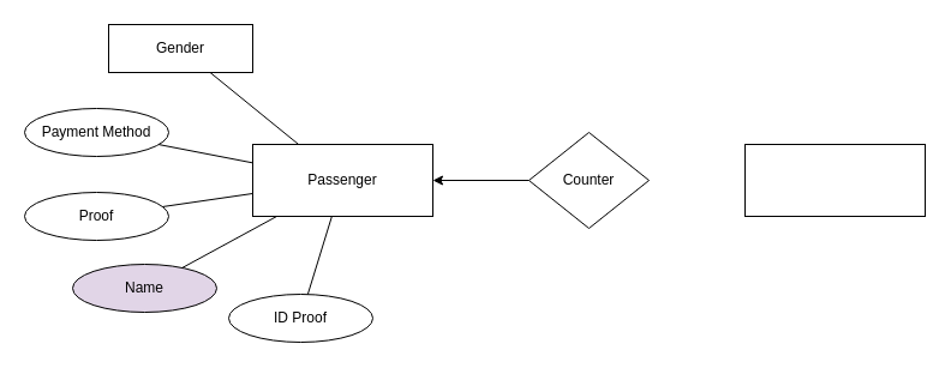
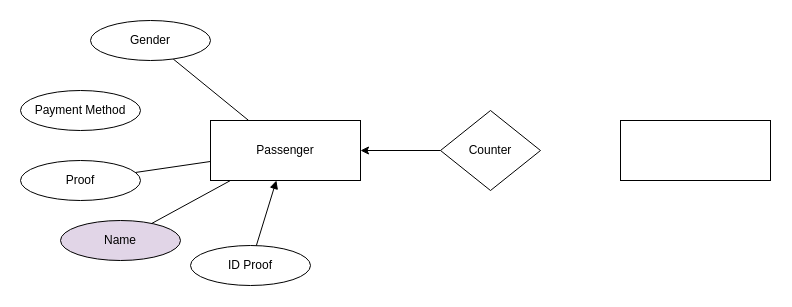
  <mxCell id="0" />
  <mxCell id="1" parent="0" />
  <mxCell id="2" style="edgeStyle=orthogonalEdgeStyle;rounded=0;orthogonalLoop=1;jettySize=auto;html=1;entryX=1;entryY=0.5;entryDx=0;entryDy=0;" edge="1" parent="1" source="3" target="5"><mxGeometry relative="1" as="geometry" /></mxCell>
  <mxCell id="3" value="Counter" style="rhombus;whiteSpace=wrap;html=1;" vertex="1" parent="1"><mxGeometry x="440" y="110" width="100" height="80" as="geometry" /></mxCell>
  <mxCell id="4" value="" style="rounded=0;whiteSpace=wrap;html=1;" vertex="1" parent="1"><mxGeometry x="620" y="120" width="150" height="60" as="geometry" /></mxCell>
  <mxCell id="5" value="Passenger" style="rounded=0;whiteSpace=wrap;html=1;" vertex="1" parent="1"><mxGeometry x="210" y="120" width="150" height="60" as="geometry" /></mxCell>
- <mxCell id="6" value="Gender" style="whiteSpace=wrap;html=1;rounded=0;" vertex="1" parent="1"><mxGeometry x="90" y="20" width="120" height="40" as="geometry" /></mxCell>
+ <mxCell id="6" value="Gender" style="ellipse;whiteSpace=wrap;html=1;" vertex="1" parent="1"><mxGeometry x="90" y="20" width="120" height="40" as="geometry" /></mxCell>
  <mxCell id="7" value="Payment Method" style="ellipse;whiteSpace=wrap;html=1;" vertex="1" parent="1"><mxGeometry x="20" y="90" width="120" height="40" as="geometry" /></mxCell>
  <mxCell id="8" value="Proof" style="ellipse;whiteSpace=wrap;html=1;" vertex="1" parent="1"><mxGeometry x="20" y="160" width="120" height="40" as="geometry" /></mxCell>
  <mxCell id="9" value="Name" style="ellipse;whiteSpace=wrap;html=1;fillColor=#e1d5e7;" vertex="1" parent="1"><mxGeometry x="60" y="220" width="120" height="40" as="geometry" /></mxCell>
  <mxCell id="10" value="ID Proof" style="ellipse;whiteSpace=wrap;html=1;" vertex="1" parent="1"><mxGeometry x="190" y="245" width="120" height="40" as="geometry" /></mxCell>
  <mxCell id="11" value="" style="endArrow=none;html=1;rounded=0;" edge="1" parent="1" source="5" target="6"><mxGeometry width="50" height="50" relative="1" as="geometry"><mxPoint x="230" y="120" as="sourcePoint" /><mxPoint x="240" y="60" as="targetPoint" /></mxGeometry></mxCell>
- <mxCell id="12" value="" style="endArrow=none;html=1;rounded=0;" edge="1" parent="1" source="5" target="7"><mxGeometry width="50" height="50" relative="1" as="geometry"><mxPoint x="196" y="126" as="sourcePoint" /><mxPoint x="180" y="60" as="targetPoint" /></mxGeometry></mxCell>
  <mxCell id="13" value="" style="endArrow=none;html=1;rounded=0;" edge="1" parent="1" source="9" target="5"><mxGeometry width="50" height="50" relative="1" as="geometry"><mxPoint x="180" y="230" as="sourcePoint" /><mxPoint x="240" y="179" as="targetPoint" /></mxGeometry></mxCell>
- <mxCell id="14" value="" style="endArrow=none;html=1;rounded=0;" edge="1" parent="1" source="10" target="5"><mxGeometry width="50" height="50" relative="1" as="geometry"><mxPoint x="170" y="230" as="sourcePoint" /><mxPoint x="244" y="190" as="targetPoint" /></mxGeometry></mxCell>
+ <mxCell id="14" value="" style="endArrow=block;html=1;rounded=0;" edge="1" parent="1" source="10" target="5"><mxGeometry width="50" height="50" relative="1" as="geometry"><mxPoint x="170" y="230" as="sourcePoint" /><mxPoint x="244" y="190" as="targetPoint" /></mxGeometry></mxCell>
  <mxCell id="15" value="" style="endArrow=none;html=1;rounded=0;" edge="1" parent="1" source="8" target="5"><mxGeometry width="50" height="50" relative="1" as="geometry"><mxPoint x="136" y="180" as="sourcePoint" /><mxPoint x="200" y="140" as="targetPoint" /></mxGeometry></mxCell>
